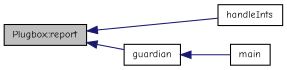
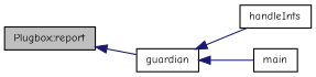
  digraph {
    fontname="Comic Neue"
    rankdir=LR
    node [color=black fontname="Comic Neue" fontsize=10 shape=record]
    edge [color=midnightblue dir=back fontname="Comic Neue" fontsize=10 labelfontname=Helvetica labelfontsize=10 style=solid]
    n1 [fillcolor=grey75 fontcolor=black height=0.2 label="Plugbox::report" style=filled width=0.4]
    n2 [height=0.2 label=guardian width=0.4]
    n3 [height=0.2 label=handleInts width=0.4]
    n4 [height=0.2 label=main width=0.4]
    n1 -> n2
-   n1 -> n3
+   n2 -> n3
    n2 -> n4
  }
